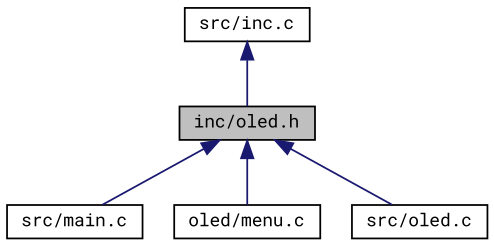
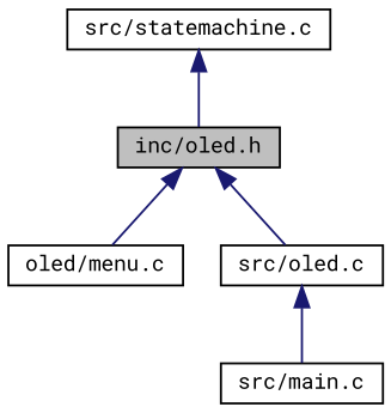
  digraph {
    fontname="Roboto Mono"
    node [color=black fillcolor=white fontname="Roboto Mono" fontsize=10 shape=record style=filled]
    edge [color=midnightblue dir=back fontname="Roboto Mono" fontsize=10 labelfontname=Helvetica labelfontsize=10 style=solid]
    n1 [fillcolor=grey75 fontcolor=black height=0.2 label="inc/oled.h" width=0.4]
    n2 [height=0.2 label="src/main.c" width=0.4]
    n3 [height=0.2 label="oled/menu.c" width=0.4]
    n4 [height=0.2 label="src/oled.c" width=0.4]
-   n5 [height=0.2 label="src/inc.c" width=0.4]
-   n1 -> n2
+   n5 [height=0.2 label="src/statemachine.c" width=0.4]
+   n4 -> n2
    n1 -> n3
    n1 -> n4
    n5 -> n1
  }
